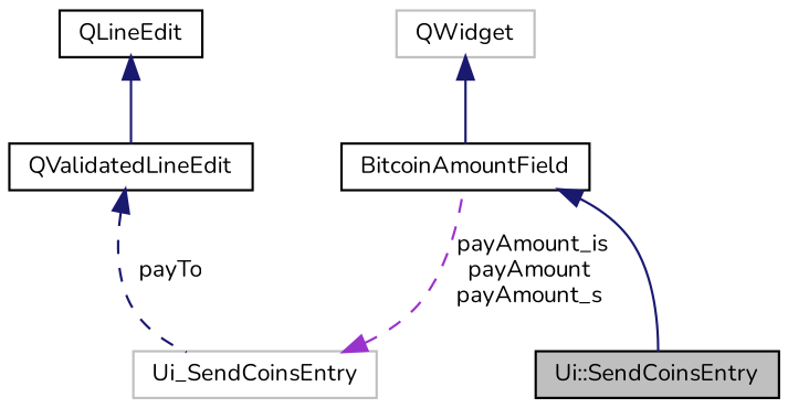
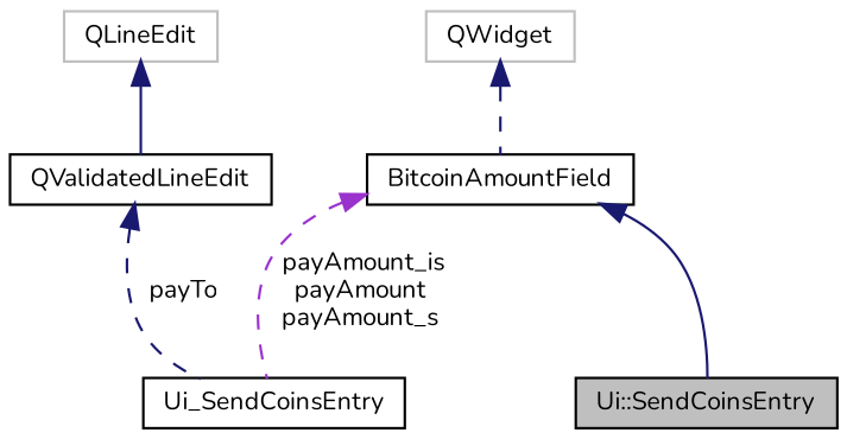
  digraph {
    fontname=Nunito
    node [color=black fillcolor=white fontname=Nunito fontsize=10 shape=record style=filled]
    edge [color=midnightblue dir=back fontname=Nunito fontsize=10 labelfontname=Helvetica labelfontsize=10 style=solid]
    n1 [fillcolor=grey75 fontcolor=black height=0.2 label="Ui::SendCoinsEntry" width=0.4]
-   n2 [color=grey75 height=0.2 label=Ui_SendCoinsEntry width=0.4]
+   n2 [height=0.2 label=Ui_SendCoinsEntry width=0.4]
    n3 [height=0.2 label=BitcoinAmountField width=0.4]
    n4 [color=grey75 height=0.2 label=QWidget width=0.4]
    n5 [height=0.2 label=QValidatedLineEdit width=0.4]
-   n6 [height=0.2 label=QLineEdit width=0.4]
+   n6 [color=grey75 height=0.2 label=QLineEdit width=0.4]
    n3 -> n1
-   n2 -> n3 [color=darkorchid3 label=" payAmount_is\npayAmount\npayAmount_s" style=dashed]
-   n4 -> n3
+   n3 -> n2 [color=darkorchid3 label=" payAmount_is\npayAmount\npayAmount_s" style=dashed]
+   n4 -> n3 [style=dashed]
    n5 -> n2 [label=" payTo" style=dashed]
    n6 -> n5
  }
